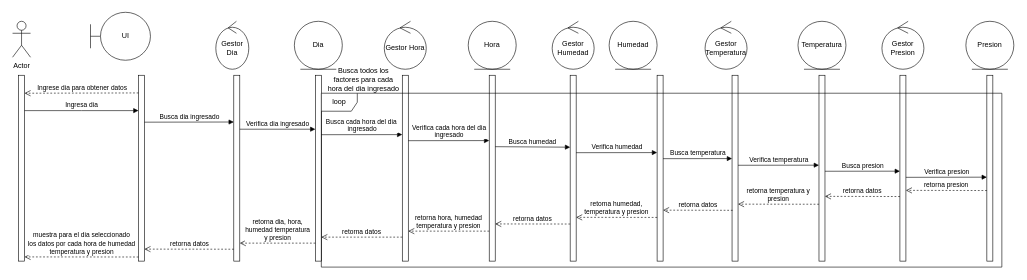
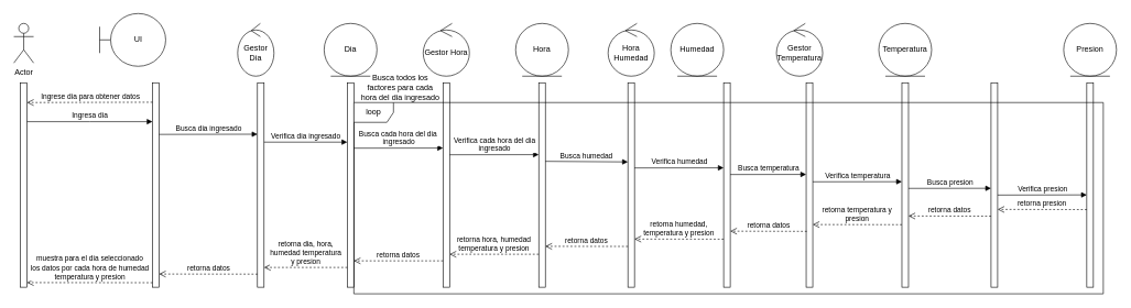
  <mxCell id="0" />
  <mxCell id="1" parent="0" />
  <mxCell id="2" value="Actor" style="shape=umlActor;verticalLabelPosition=bottom;verticalAlign=top;html=1;outlineConnect=0;" vertex="1" parent="1"><mxGeometry x="20" y="35" width="30" height="60" as="geometry" /></mxCell>
  <mxCell id="3" value="" style="html=1;points=[];perimeter=orthogonalPerimeter;outlineConnect=0;targetShapes=umlLifeline;portConstraint=eastwest;newEdgeStyle={&quot;edgeStyle&quot;:&quot;elbowEdgeStyle&quot;,&quot;elbow&quot;:&quot;vertical&quot;,&quot;curved&quot;:0,&quot;rounded&quot;:0};" vertex="1" parent="1"><mxGeometry x="30" y="125" width="10" height="310" as="geometry" /></mxCell>
  <mxCell id="4" value="UI" style="shape=umlBoundary;whiteSpace=wrap;html=1;" vertex="1" parent="1"><mxGeometry x="150" y="20" width="100" height="80" as="geometry" /></mxCell>
  <mxCell id="5" value="Gestor Dia" style="ellipse;shape=umlControl;whiteSpace=wrap;html=1;" vertex="1" parent="1"><mxGeometry x="359" y="35" width="55" height="80" as="geometry" /></mxCell>
  <mxCell id="6" value="Dia" style="ellipse;shape=umlEntity;whiteSpace=wrap;html=1;" vertex="1" parent="1"><mxGeometry x="490" y="35" width="80" height="80" as="geometry" /></mxCell>
  <mxCell id="7" value="Gestor Hora" style="ellipse;shape=umlControl;whiteSpace=wrap;html=1;" vertex="1" parent="1"><mxGeometry x="640" y="35" width="70" height="80" as="geometry" /></mxCell>
  <mxCell id="8" value="Hora" style="ellipse;shape=umlEntity;whiteSpace=wrap;html=1;" vertex="1" parent="1"><mxGeometry x="780" y="35" width="80" height="80" as="geometry" /></mxCell>
  <mxCell id="9" value="" style="html=1;points=[];perimeter=orthogonalPerimeter;outlineConnect=0;targetShapes=umlLifeline;portConstraint=eastwest;newEdgeStyle={&quot;edgeStyle&quot;:&quot;elbowEdgeStyle&quot;,&quot;elbow&quot;:&quot;vertical&quot;,&quot;curved&quot;:0,&quot;rounded&quot;:0};" vertex="1" parent="1"><mxGeometry x="230" y="125" width="10" height="310" as="geometry" /></mxCell>
  <mxCell id="10" value="" style="html=1;points=[];perimeter=orthogonalPerimeter;outlineConnect=0;targetShapes=umlLifeline;portConstraint=eastwest;newEdgeStyle={&quot;edgeStyle&quot;:&quot;elbowEdgeStyle&quot;,&quot;elbow&quot;:&quot;vertical&quot;,&quot;curved&quot;:0,&quot;rounded&quot;:0};" vertex="1" parent="1"><mxGeometry x="389" y="125" width="10" height="310" as="geometry" /></mxCell>
  <mxCell id="11" value="" style="html=1;points=[];perimeter=orthogonalPerimeter;outlineConnect=0;targetShapes=umlLifeline;portConstraint=eastwest;newEdgeStyle={&quot;edgeStyle&quot;:&quot;elbowEdgeStyle&quot;,&quot;elbow&quot;:&quot;vertical&quot;,&quot;curved&quot;:0,&quot;rounded&quot;:0};" vertex="1" parent="1"><mxGeometry x="525" y="125" width="10" height="310" as="geometry" /></mxCell>
  <mxCell id="12" value="" style="html=1;points=[];perimeter=orthogonalPerimeter;outlineConnect=0;targetShapes=umlLifeline;portConstraint=eastwest;newEdgeStyle={&quot;edgeStyle&quot;:&quot;elbowEdgeStyle&quot;,&quot;elbow&quot;:&quot;vertical&quot;,&quot;curved&quot;:0,&quot;rounded&quot;:0};" vertex="1" parent="1"><mxGeometry x="670" y="125" width="10" height="310" as="geometry" /></mxCell>
  <mxCell id="13" value="" style="html=1;points=[];perimeter=orthogonalPerimeter;outlineConnect=0;targetShapes=umlLifeline;portConstraint=eastwest;newEdgeStyle={&quot;edgeStyle&quot;:&quot;elbowEdgeStyle&quot;,&quot;elbow&quot;:&quot;vertical&quot;,&quot;curved&quot;:0,&quot;rounded&quot;:0};" vertex="1" parent="1"><mxGeometry x="815" y="125" width="10" height="310" as="geometry" /></mxCell>
  <mxCell id="14" value="Ingrese dia para obtener datos" style="html=1;verticalAlign=bottom;endArrow=open;dashed=1;endSize=8;edgeStyle=elbowEdgeStyle;elbow=vertical;curved=0;rounded=0;" edge="1" parent="1"><mxGeometry relative="1" as="geometry"><mxPoint x="230" y="154.5" as="sourcePoint" /><mxPoint x="40" y="154.714" as="targetPoint" /></mxGeometry></mxCell>
  <mxCell id="15" value="Ingresa dia" style="html=1;verticalAlign=bottom;endArrow=block;edgeStyle=elbowEdgeStyle;elbow=vertical;curved=0;rounded=0;" edge="1" parent="1"><mxGeometry width="80" relative="1" as="geometry"><mxPoint x="40" y="184" as="sourcePoint" /><mxPoint x="230" y="184" as="targetPoint" /><mxPoint as="offset" /></mxGeometry></mxCell>
- <mxCell id="16" value="Gestor Humedad" style="ellipse;shape=umlControl;whiteSpace=wrap;html=1;" vertex="1" parent="1"><mxGeometry x="920" y="35" width="70" height="80" as="geometry" /></mxCell>
+ <mxCell id="16" value="Hora Humedad" style="ellipse;shape=umlControl;whiteSpace=wrap;html=1;" vertex="1" parent="1"><mxGeometry x="920" y="35" width="70" height="80" as="geometry" /></mxCell>
  <mxCell id="17" value="Humedad" style="ellipse;shape=umlEntity;whiteSpace=wrap;html=1;" vertex="1" parent="1"><mxGeometry x="1015" y="35" width="80" height="80" as="geometry" /></mxCell>
  <mxCell id="18" value="Gestor Temperatura" style="ellipse;shape=umlControl;whiteSpace=wrap;html=1;" vertex="1" parent="1"><mxGeometry x="1175" y="35" width="70" height="80" as="geometry" /></mxCell>
  <mxCell id="19" value="Temperatura" style="ellipse;shape=umlEntity;whiteSpace=wrap;html=1;" vertex="1" parent="1"><mxGeometry x="1330" y="35" width="80" height="80" as="geometry" /></mxCell>
- <mxCell id="20" value="Gestor Presion" style="ellipse;shape=umlControl;whiteSpace=wrap;html=1;" vertex="1" parent="1"><mxGeometry x="1470" y="35" width="70" height="80" as="geometry" /></mxCell>
  <mxCell id="21" value="Presion" style="ellipse;shape=umlEntity;whiteSpace=wrap;html=1;" vertex="1" parent="1"><mxGeometry x="1610" y="35" width="80" height="80" as="geometry" /></mxCell>
  <mxCell id="22" value="Busca dia ingresado" style="html=1;verticalAlign=bottom;endArrow=block;edgeStyle=elbowEdgeStyle;elbow=vertical;curved=0;rounded=0;" edge="1" parent="1"><mxGeometry width="80" relative="1" as="geometry"><mxPoint x="240" y="203.286" as="sourcePoint" /><mxPoint x="389" y="203.286" as="targetPoint" /><mxPoint as="offset" /></mxGeometry></mxCell>
  <mxCell id="23" value="Verifica dia ingresado" style="html=1;verticalAlign=bottom;endArrow=block;edgeStyle=elbowEdgeStyle;elbow=vertical;curved=0;rounded=0;" edge="1" parent="1" target="11"><mxGeometry width="80" relative="1" as="geometry"><mxPoint x="399" y="214.996" as="sourcePoint" /><mxPoint x="548" y="214.996" as="targetPoint" /><mxPoint as="offset" /></mxGeometry></mxCell>
  <mxCell id="24" value="Busca cada hora del dia&amp;nbsp;&lt;br&gt;ingresado" style="html=1;verticalAlign=bottom;endArrow=block;edgeStyle=elbowEdgeStyle;elbow=vertical;curved=0;rounded=0;" edge="1" parent="1"><mxGeometry width="80" relative="1" as="geometry"><mxPoint x="535" y="224.136" as="sourcePoint" /><mxPoint x="670" y="224.143" as="targetPoint" /><mxPoint as="offset" /></mxGeometry></mxCell>
  <mxCell id="25" value="Verifica cada hora del dia&lt;br&gt;ingresado" style="html=1;verticalAlign=bottom;endArrow=block;edgeStyle=elbowEdgeStyle;elbow=vertical;curved=0;rounded=0;" edge="1" parent="1"><mxGeometry width="80" relative="1" as="geometry"><mxPoint x="680" y="234.136" as="sourcePoint" /><mxPoint x="815" y="234.143" as="targetPoint" /><mxPoint as="offset" /></mxGeometry></mxCell>
  <mxCell id="26" value="" style="html=1;points=[];perimeter=orthogonalPerimeter;outlineConnect=0;targetShapes=umlLifeline;portConstraint=eastwest;newEdgeStyle={&quot;edgeStyle&quot;:&quot;elbowEdgeStyle&quot;,&quot;elbow&quot;:&quot;vertical&quot;,&quot;curved&quot;:0,&quot;rounded&quot;:0};" vertex="1" parent="1"><mxGeometry x="950" y="125" width="10" height="310" as="geometry" /></mxCell>
  <mxCell id="27" value="" style="html=1;points=[];perimeter=orthogonalPerimeter;outlineConnect=0;targetShapes=umlLifeline;portConstraint=eastwest;newEdgeStyle={&quot;edgeStyle&quot;:&quot;elbowEdgeStyle&quot;,&quot;elbow&quot;:&quot;vertical&quot;,&quot;curved&quot;:0,&quot;rounded&quot;:0};" vertex="1" parent="1"><mxGeometry x="1095" y="125" width="10" height="310" as="geometry" /></mxCell>
  <mxCell id="28" value="" style="html=1;points=[];perimeter=orthogonalPerimeter;outlineConnect=0;targetShapes=umlLifeline;portConstraint=eastwest;newEdgeStyle={&quot;edgeStyle&quot;:&quot;elbowEdgeStyle&quot;,&quot;elbow&quot;:&quot;vertical&quot;,&quot;curved&quot;:0,&quot;rounded&quot;:0};" vertex="1" parent="1"><mxGeometry x="1220" y="125" width="10" height="310" as="geometry" /></mxCell>
  <mxCell id="29" value="" style="html=1;points=[];perimeter=orthogonalPerimeter;outlineConnect=0;targetShapes=umlLifeline;portConstraint=eastwest;newEdgeStyle={&quot;edgeStyle&quot;:&quot;elbowEdgeStyle&quot;,&quot;elbow&quot;:&quot;vertical&quot;,&quot;curved&quot;:0,&quot;rounded&quot;:0};" vertex="1" parent="1"><mxGeometry x="1365" y="125" width="10" height="310" as="geometry" /></mxCell>
  <mxCell id="30" value="" style="html=1;points=[];perimeter=orthogonalPerimeter;outlineConnect=0;targetShapes=umlLifeline;portConstraint=eastwest;newEdgeStyle={&quot;edgeStyle&quot;:&quot;elbowEdgeStyle&quot;,&quot;elbow&quot;:&quot;vertical&quot;,&quot;curved&quot;:0,&quot;rounded&quot;:0};" vertex="1" parent="1"><mxGeometry x="1500" y="125" width="10" height="310" as="geometry" /></mxCell>
  <mxCell id="31" value="" style="html=1;points=[];perimeter=orthogonalPerimeter;outlineConnect=0;targetShapes=umlLifeline;portConstraint=eastwest;newEdgeStyle={&quot;edgeStyle&quot;:&quot;elbowEdgeStyle&quot;,&quot;elbow&quot;:&quot;vertical&quot;,&quot;curved&quot;:0,&quot;rounded&quot;:0};" vertex="1" parent="1"><mxGeometry x="1645" y="125" width="10" height="310" as="geometry" /></mxCell>
  <mxCell id="32" value="Busca humedad" style="html=1;verticalAlign=bottom;endArrow=block;edgeStyle=elbowEdgeStyle;elbow=vertical;curved=0;rounded=0;entryX=0;entryY=0.387;entryDx=0;entryDy=0;entryPerimeter=0;" edge="1" parent="1" target="26"><mxGeometry width="80" relative="1" as="geometry"><mxPoint x="825" y="244.136" as="sourcePoint" /><mxPoint x="960" y="244.143" as="targetPoint" /><mxPoint as="offset" /></mxGeometry></mxCell>
  <mxCell id="33" value="Verifica humedad" style="html=1;verticalAlign=bottom;endArrow=block;edgeStyle=elbowEdgeStyle;elbow=vertical;curved=0;rounded=0;" edge="1" parent="1" target="27"><mxGeometry width="80" relative="1" as="geometry"><mxPoint x="960" y="254.136" as="sourcePoint" /><mxPoint x="1085" y="255" as="targetPoint" /><mxPoint as="offset" /></mxGeometry></mxCell>
  <mxCell id="34" value="Busca temperatura" style="html=1;verticalAlign=bottom;endArrow=block;edgeStyle=elbowEdgeStyle;elbow=vertical;curved=0;rounded=0;" edge="1" parent="1" target="28"><mxGeometry width="80" relative="1" as="geometry"><mxPoint x="1105" y="264.136" as="sourcePoint" /><mxPoint x="1230" y="265" as="targetPoint" /><mxPoint as="offset" /></mxGeometry></mxCell>
  <mxCell id="35" value="Verifica temperatura" style="html=1;verticalAlign=bottom;endArrow=block;edgeStyle=elbowEdgeStyle;elbow=vertical;curved=0;rounded=0;" edge="1" parent="1"><mxGeometry width="80" relative="1" as="geometry"><mxPoint x="1230" y="275.136" as="sourcePoint" /><mxPoint x="1365" y="275" as="targetPoint" /><mxPoint as="offset" /></mxGeometry></mxCell>
  <mxCell id="36" value="Busca presion" style="html=1;verticalAlign=bottom;endArrow=block;edgeStyle=elbowEdgeStyle;elbow=vertical;curved=0;rounded=0;" edge="1" parent="1" target="30"><mxGeometry width="80" relative="1" as="geometry"><mxPoint x="1375" y="285.136" as="sourcePoint" /><mxPoint x="1510" y="285" as="targetPoint" /><mxPoint as="offset" /></mxGeometry></mxCell>
  <mxCell id="37" value="Verifica presion" style="html=1;verticalAlign=bottom;endArrow=block;edgeStyle=elbowEdgeStyle;elbow=vertical;curved=0;rounded=0;" edge="1" parent="1"><mxGeometry width="80" relative="1" as="geometry"><mxPoint x="1510" y="295.276" as="sourcePoint" /><mxPoint x="1645" y="295.14" as="targetPoint" /><mxPoint as="offset" /></mxGeometry></mxCell>
  <mxCell id="38" value="retorna presion" style="html=1;verticalAlign=bottom;endArrow=open;dashed=1;endSize=8;edgeStyle=elbowEdgeStyle;elbow=vertical;curved=0;rounded=0;" edge="1" parent="1"><mxGeometry relative="1" as="geometry"><mxPoint x="1645" y="317.286" as="sourcePoint" /><mxPoint x="1510" y="317.286" as="targetPoint" /></mxGeometry></mxCell>
  <mxCell id="39" value="retorna datos" style="html=1;verticalAlign=bottom;endArrow=open;dashed=1;endSize=8;edgeStyle=elbowEdgeStyle;elbow=vertical;curved=0;rounded=0;" edge="1" parent="1" target="29"><mxGeometry relative="1" as="geometry"><mxPoint x="1500" y="327.286" as="sourcePoint" /><mxPoint x="1365" y="327.286" as="targetPoint" /></mxGeometry></mxCell>
  <mxCell id="40" value="retorna temperatura y &lt;br&gt;presion" style="html=1;verticalAlign=bottom;endArrow=open;dashed=1;endSize=8;edgeStyle=elbowEdgeStyle;elbow=vertical;curved=0;rounded=0;" edge="1" parent="1"><mxGeometry relative="1" as="geometry"><mxPoint x="1365" y="340.146" as="sourcePoint" /><mxPoint x="1230" y="340.146" as="targetPoint" /></mxGeometry></mxCell>
  <mxCell id="41" value="retorna datos" style="html=1;verticalAlign=bottom;endArrow=open;dashed=1;endSize=8;edgeStyle=elbowEdgeStyle;elbow=vertical;curved=0;rounded=0;" edge="1" parent="1"><mxGeometry relative="1" as="geometry"><mxPoint x="1221" y="350.286" as="sourcePoint" /><mxPoint x="1105" y="350.143" as="targetPoint" /></mxGeometry></mxCell>
  <mxCell id="42" value="retorna humedad, &lt;br&gt;temperatura y presion" style="html=1;verticalAlign=bottom;endArrow=open;dashed=1;endSize=8;edgeStyle=elbowEdgeStyle;elbow=vertical;curved=0;rounded=0;" edge="1" parent="1"><mxGeometry relative="1" as="geometry"><mxPoint x="1095" y="362.146" as="sourcePoint" /><mxPoint x="960" y="362.146" as="targetPoint" /></mxGeometry></mxCell>
  <mxCell id="43" value="retorna datos" style="html=1;verticalAlign=bottom;endArrow=open;dashed=1;endSize=8;edgeStyle=elbowEdgeStyle;elbow=vertical;curved=0;rounded=0;" edge="1" parent="1"><mxGeometry relative="1" as="geometry"><mxPoint x="950" y="373.146" as="sourcePoint" /><mxPoint x="825" y="373.143" as="targetPoint" /></mxGeometry></mxCell>
  <mxCell id="44" value="retorna hora, humedad&lt;br&gt;temperatura y presion" style="html=1;verticalAlign=bottom;endArrow=open;dashed=1;endSize=8;edgeStyle=elbowEdgeStyle;elbow=vertical;curved=0;rounded=0;" edge="1" parent="1"><mxGeometry relative="1" as="geometry"><mxPoint x="815" y="384.996" as="sourcePoint" /><mxPoint x="680" y="384.996" as="targetPoint" /></mxGeometry></mxCell>
  <mxCell id="45" value="retorna datos" style="html=1;verticalAlign=bottom;endArrow=open;dashed=1;endSize=8;edgeStyle=elbowEdgeStyle;elbow=vertical;curved=0;rounded=0;" edge="1" parent="1" target="11"><mxGeometry relative="1" as="geometry"><mxPoint x="670" y="395.006" as="sourcePoint" /><mxPoint x="545" y="395.003" as="targetPoint" /></mxGeometry></mxCell>
  <mxCell id="46" value="retorna dia, hora, &lt;br&gt;humedad temperatura &lt;br&gt;y presion" style="html=1;verticalAlign=bottom;endArrow=open;dashed=1;endSize=8;edgeStyle=elbowEdgeStyle;elbow=vertical;curved=0;rounded=0;" edge="1" parent="1" target="10"><mxGeometry relative="1" as="geometry"><mxPoint x="525" y="404.996" as="sourcePoint" /><mxPoint x="390" y="404.996" as="targetPoint" /></mxGeometry></mxCell>
  <mxCell id="47" value="retorna datos" style="html=1;verticalAlign=bottom;endArrow=open;dashed=1;endSize=8;edgeStyle=elbowEdgeStyle;elbow=vertical;curved=0;rounded=0;" edge="1" parent="1" target="9"><mxGeometry x="-0.003" relative="1" as="geometry"><mxPoint x="389" y="415.146" as="sourcePoint" /><mxPoint x="254" y="415.14" as="targetPoint" /><mxPoint as="offset" /></mxGeometry></mxCell>
  <mxCell id="48" value="muestra para el dia seleccionado&lt;br&gt;los datos por cada hora de humedad&lt;br&gt;temperatura y presion" style="html=1;verticalAlign=bottom;endArrow=open;dashed=1;endSize=8;edgeStyle=elbowEdgeStyle;elbow=vertical;curved=0;rounded=0;" edge="1" parent="1"><mxGeometry x="-0.003" relative="1" as="geometry"><mxPoint x="230" y="428.146" as="sourcePoint" /><mxPoint x="40" y="428.429" as="targetPoint" /><mxPoint as="offset" /></mxGeometry></mxCell>
  <mxCell id="49" value="loop" style="shape=umlFrame;whiteSpace=wrap;html=1;pointerEvents=0;" vertex="1" parent="1"><mxGeometry x="535" y="155" width="1135" height="290" as="geometry" /></mxCell>
  <mxCell id="50" value="Busca todos los &lt;br&gt;factores para cada &lt;br&gt;hora del dia ingresado" style="text;html=1;align=center;verticalAlign=middle;resizable=0;points=[];autosize=1;strokeColor=none;fillColor=none;" vertex="1" parent="1"><mxGeometry x="535" y="102" width="140" height="60" as="geometry" /></mxCell>
